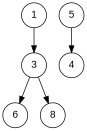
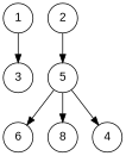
  digraph {
    fontname="Liberation Sans"
    node [fontname="Liberation Sans" shape=circle]
    edge [fontname="Liberation Sans"]
    1
    3
+   2
    5
    6
    n6 [label=8]
    4
    1 -> 3
-   3 -> 6
-   3 -> n6
+   5 -> 6
+   5 -> n6
+   2 -> 5
    5 -> 4
  }
